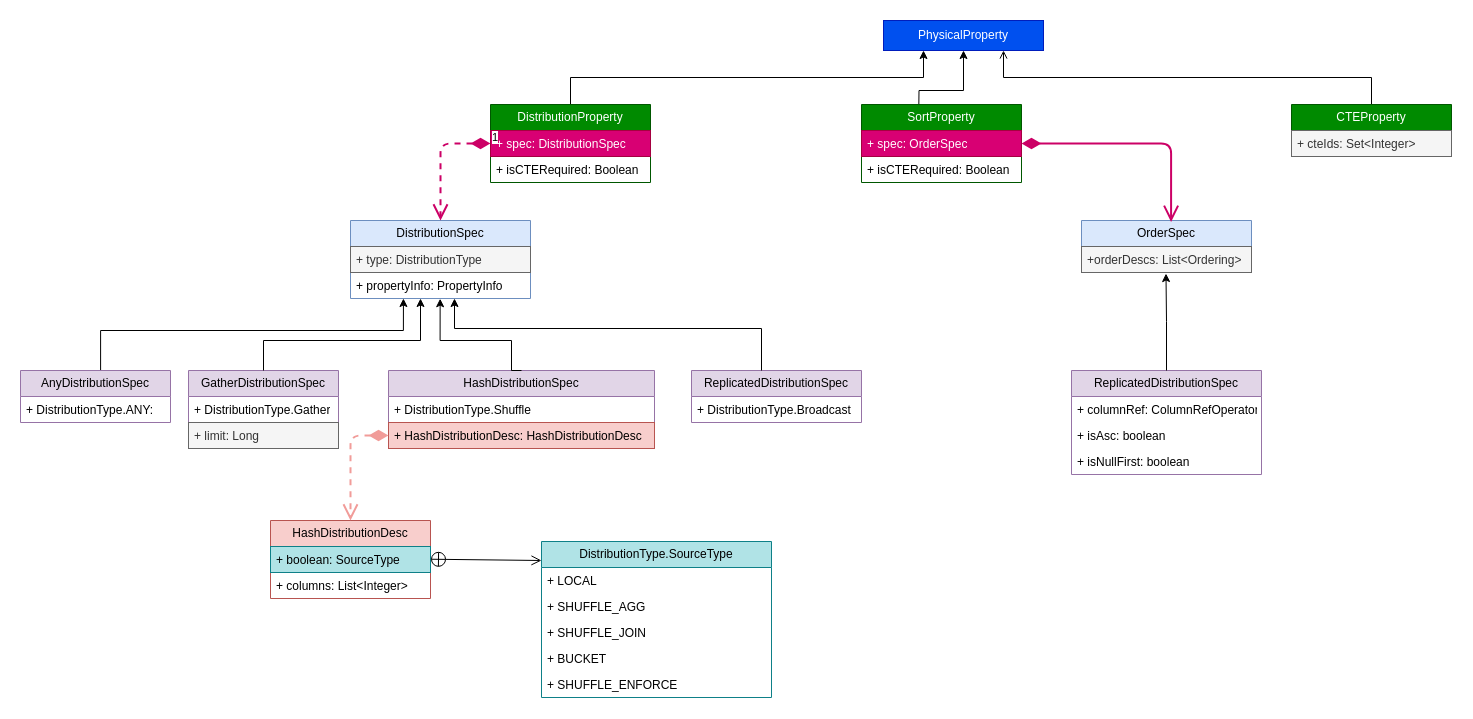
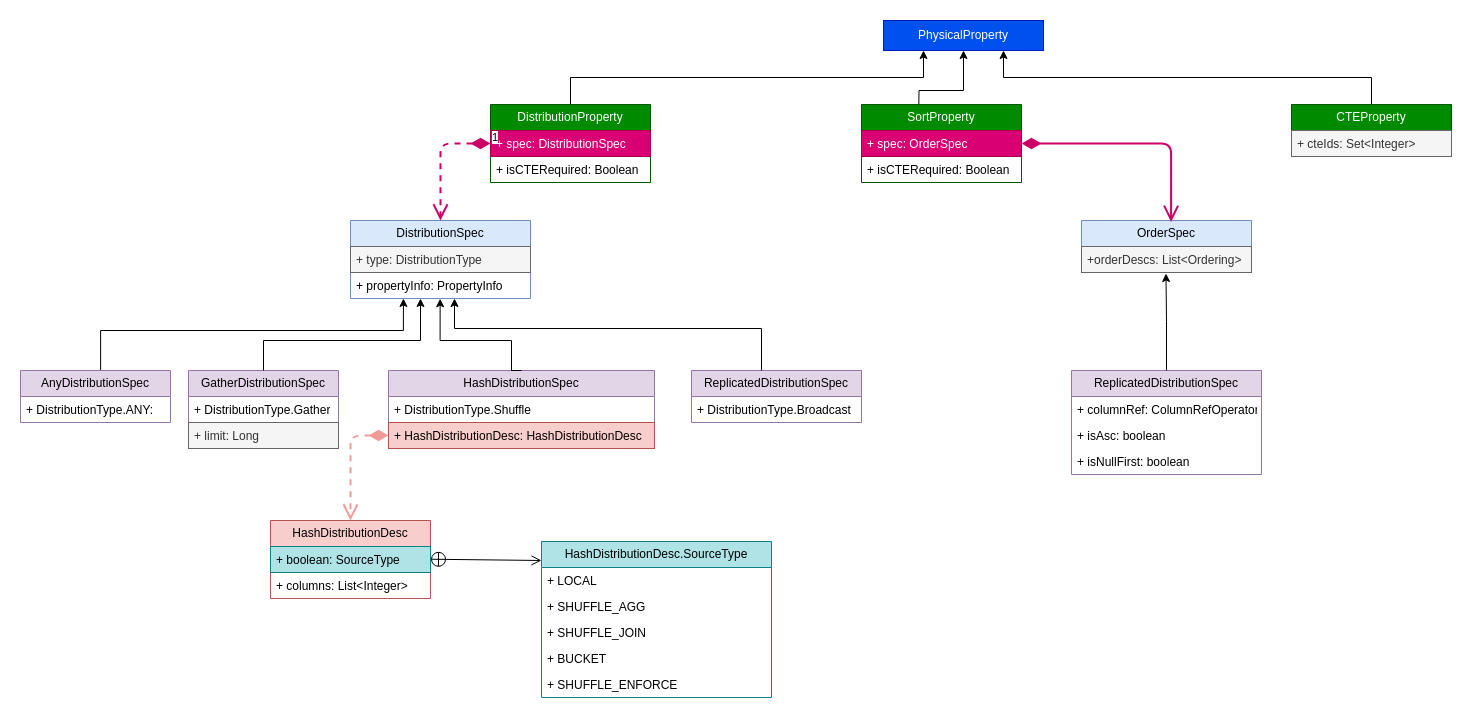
  <mxCell id="0" />
  <mxCell id="1" parent="0" />
  <mxCell id="2" value="DistributionSpec" style="swimlane;fontStyle=0;childLayout=stackLayout;horizontal=1;startSize=26;fillColor=#dae8fc;horizontalStack=0;resizeParent=1;resizeParentMax=0;resizeLast=0;collapsible=1;marginBottom=0;whiteSpace=wrap;html=1;strokeColor=#6c8ebf;" parent="1" vertex="1"><mxGeometry x="350" y="220" width="180" height="78" as="geometry" /></mxCell>
  <mxCell id="3" value="+ type:&amp;nbsp;DistributionType" style="text;strokeColor=#666666;fillColor=#f5f5f5;align=left;verticalAlign=top;spacingLeft=4;spacingRight=4;overflow=hidden;rotatable=0;points=[[0,0.5],[1,0.5]];portConstraint=eastwest;whiteSpace=wrap;html=1;fontColor=#333333;" parent="2" vertex="1"><mxGeometry y="26" width="180" height="26" as="geometry" /></mxCell>
  <mxCell id="4" value="+ propertyInfo: PropertyInfo" style="text;strokeColor=none;fillColor=none;align=left;verticalAlign=top;spacingLeft=4;spacingRight=4;overflow=hidden;rotatable=0;points=[[0,0.5],[1,0.5]];portConstraint=eastwest;whiteSpace=wrap;html=1;" parent="2" vertex="1"><mxGeometry y="52" width="180" height="26" as="geometry" /></mxCell>
  <mxCell id="5" value="AnyDistributionSpec" style="swimlane;fontStyle=0;childLayout=stackLayout;horizontal=1;startSize=26;fillColor=#e1d5e7;horizontalStack=0;resizeParent=1;resizeParentMax=0;resizeLast=0;collapsible=1;marginBottom=0;whiteSpace=wrap;html=1;strokeColor=#9673a6;" parent="1" vertex="1"><mxGeometry x="20" y="370" width="150" height="52" as="geometry" /></mxCell>
  <mxCell id="6" value="+ DistributionType.ANY&lt;span style=&quot;background-color: initial;&quot;&gt;:&lt;/span&gt;" style="text;strokeColor=none;fillColor=none;align=left;verticalAlign=top;spacingLeft=4;spacingRight=4;overflow=hidden;rotatable=0;points=[[0,0.5],[1,0.5]];portConstraint=eastwest;whiteSpace=wrap;html=1;" parent="5" vertex="1"><mxGeometry y="26" width="150" height="26" as="geometry" /></mxCell>
  <mxCell id="7" value="GatherDistributionSpec" style="swimlane;fontStyle=0;childLayout=stackLayout;horizontal=1;startSize=26;fillColor=#e1d5e7;horizontalStack=0;resizeParent=1;resizeParentMax=0;resizeLast=0;collapsible=1;marginBottom=0;whiteSpace=wrap;html=1;strokeColor=#9673a6;" parent="1" vertex="1"><mxGeometry x="188" y="370" width="150" height="78" as="geometry" /></mxCell>
  <mxCell id="8" value="+ DistributionType.Gather" style="text;strokeColor=none;fillColor=none;align=left;verticalAlign=top;spacingLeft=4;spacingRight=4;overflow=hidden;rotatable=0;points=[[0,0.5],[1,0.5]];portConstraint=eastwest;whiteSpace=wrap;html=1;" parent="7" vertex="1"><mxGeometry y="26" width="150" height="26" as="geometry" /></mxCell>
  <mxCell id="9" value="+ limit: Long" style="text;strokeColor=#666666;fillColor=#f5f5f5;align=left;verticalAlign=top;spacingLeft=4;spacingRight=4;overflow=hidden;rotatable=0;points=[[0,0.5],[1,0.5]];portConstraint=eastwest;whiteSpace=wrap;html=1;fontColor=#333333;" parent="7" vertex="1"><mxGeometry y="52" width="150" height="26" as="geometry" /></mxCell>
  <mxCell id="10" value="HashDistributionSpec" style="swimlane;fontStyle=0;childLayout=stackLayout;horizontal=1;startSize=26;fillColor=#e1d5e7;horizontalStack=0;resizeParent=1;resizeParentMax=0;resizeLast=0;collapsible=1;marginBottom=0;whiteSpace=wrap;html=1;strokeColor=#9673a6;" parent="1" vertex="1"><mxGeometry x="388" y="370" width="266" height="78" as="geometry" /></mxCell>
  <mxCell id="11" value="+ DistributionType.Shuffle" style="text;strokeColor=none;fillColor=none;align=left;verticalAlign=top;spacingLeft=4;spacingRight=4;overflow=hidden;rotatable=0;points=[[0,0.5],[1,0.5]];portConstraint=eastwest;whiteSpace=wrap;html=1;" parent="10" vertex="1"><mxGeometry y="26" width="266" height="26" as="geometry" /></mxCell>
  <mxCell id="12" value="+ HashDistributionDesc:&amp;nbsp;HashDistributionDesc" style="text;strokeColor=#b85450;fillColor=#f8cecc;align=left;verticalAlign=top;spacingLeft=4;spacingRight=4;overflow=hidden;rotatable=0;points=[[0,0.5],[1,0.5]];portConstraint=eastwest;whiteSpace=wrap;html=1;" parent="10" vertex="1"><mxGeometry y="52" width="266" height="26" as="geometry" /></mxCell>
  <mxCell id="13" value="ReplicatedDistributionSpec" style="swimlane;fontStyle=0;childLayout=stackLayout;horizontal=1;startSize=26;fillColor=#e1d5e7;horizontalStack=0;resizeParent=1;resizeParentMax=0;resizeLast=0;collapsible=1;marginBottom=0;whiteSpace=wrap;html=1;strokeColor=#9673a6;" parent="1" vertex="1"><mxGeometry x="691" y="370" width="170" height="52" as="geometry" /></mxCell>
  <mxCell id="14" value="+ DistributionType.Broadcast" style="text;strokeColor=none;fillColor=none;align=left;verticalAlign=top;spacingLeft=4;spacingRight=4;overflow=hidden;rotatable=0;points=[[0,0.5],[1,0.5]];portConstraint=eastwest;whiteSpace=wrap;html=1;" parent="13" vertex="1"><mxGeometry y="26" width="170" height="26" as="geometry" /></mxCell>
  <mxCell id="15" style="edgeStyle=orthogonalEdgeStyle;rounded=0;orthogonalLoop=1;jettySize=auto;html=1;exitX=0.534;exitY=-0.009;exitDx=0;exitDy=0;entryX=0.433;entryY=1.013;entryDx=0;entryDy=0;entryPerimeter=0;exitPerimeter=0;" parent="1" source="5" edge="1"><mxGeometry relative="1" as="geometry"><mxPoint x="120" y="369.66" as="sourcePoint" /><mxPoint x="402.94" y="297.998" as="targetPoint" /><Array as="points"><mxPoint x="100" y="330" /><mxPoint x="403" y="330" /></Array></mxGeometry></mxCell>
  <mxCell id="16" style="edgeStyle=orthogonalEdgeStyle;rounded=0;orthogonalLoop=1;jettySize=auto;html=1;exitX=0.5;exitY=0;exitDx=0;exitDy=0;" parent="1" source="7" target="4" edge="1"><mxGeometry relative="1" as="geometry"><Array as="points"><mxPoint x="263" y="340" /><mxPoint x="420" y="340" /></Array></mxGeometry></mxCell>
  <mxCell id="17" style="edgeStyle=orthogonalEdgeStyle;rounded=0;orthogonalLoop=1;jettySize=auto;html=1;exitX=0.5;exitY=0;exitDx=0;exitDy=0;entryX=0.498;entryY=1.008;entryDx=0;entryDy=0;entryPerimeter=0;" parent="1" source="10" target="4" edge="1"><mxGeometry relative="1" as="geometry"><Array as="points"><mxPoint x="511" y="370" /><mxPoint x="511" y="340" /><mxPoint x="440" y="340" /></Array></mxGeometry></mxCell>
  <mxCell id="18" style="edgeStyle=orthogonalEdgeStyle;rounded=0;orthogonalLoop=1;jettySize=auto;html=1;" parent="1" edge="1" source="13"><mxGeometry relative="1" as="geometry"><mxPoint x="745" y="368" as="sourcePoint" /><mxPoint x="454" y="298" as="targetPoint" /><Array as="points"><mxPoint x="761" y="328" /><mxPoint x="454" y="328" /></Array></mxGeometry></mxCell>
  <mxCell id="19" value="HashDistributionDesc" style="swimlane;fontStyle=0;childLayout=stackLayout;horizontal=1;startSize=26;fillColor=#f8cecc;horizontalStack=0;resizeParent=1;resizeParentMax=0;resizeLast=0;collapsible=1;marginBottom=0;whiteSpace=wrap;html=1;strokeColor=#b85450;" parent="1" vertex="1"><mxGeometry x="270" y="520" width="160" height="78" as="geometry" /></mxCell>
  <mxCell id="20" value="+ boolean: SourceType" style="text;strokeColor=#0e8088;fillColor=#b0e3e6;align=left;verticalAlign=top;spacingLeft=4;spacingRight=4;overflow=hidden;rotatable=0;points=[[0,0.5],[1,0.5]];portConstraint=eastwest;whiteSpace=wrap;html=1;" parent="19" vertex="1"><mxGeometry y="26" width="160" height="26" as="geometry" /></mxCell>
  <mxCell id="21" value="+ columns: List&amp;lt;Integer&amp;gt;" style="text;strokeColor=none;fillColor=none;align=left;verticalAlign=top;spacingLeft=4;spacingRight=4;overflow=hidden;rotatable=0;points=[[0,0.5],[1,0.5]];portConstraint=eastwest;whiteSpace=wrap;html=1;" parent="19" vertex="1"><mxGeometry y="52" width="160" height="26" as="geometry" /></mxCell>
- <mxCell id="22" value="DistributionType.SourceType" style="swimlane;fontStyle=0;childLayout=stackLayout;horizontal=1;startSize=26;fillColor=#b0e3e6;horizontalStack=0;resizeParent=1;resizeParentMax=0;resizeLast=0;collapsible=1;marginBottom=0;whiteSpace=wrap;html=1;strokeColor=#0e8088;" parent="1" vertex="1"><mxGeometry x="541" y="541" width="230" height="156" as="geometry" /></mxCell>
+ <mxCell id="22" value="HashDistributionDesc.SourceType" style="swimlane;fontStyle=0;childLayout=stackLayout;horizontal=1;startSize=26;fillColor=#b0e3e6;horizontalStack=0;resizeParent=1;resizeParentMax=0;resizeLast=0;collapsible=1;marginBottom=0;whiteSpace=wrap;html=1;strokeColor=#0e8088;" parent="1" vertex="1"><mxGeometry x="541" y="541" width="230" height="156" as="geometry" /></mxCell>
  <mxCell id="23" value="+ LOCAL" style="text;strokeColor=none;fillColor=none;align=left;verticalAlign=top;spacingLeft=4;spacingRight=4;overflow=hidden;rotatable=0;points=[[0,0.5],[1,0.5]];portConstraint=eastwest;whiteSpace=wrap;html=1;" parent="22" vertex="1"><mxGeometry y="26" width="230" height="26" as="geometry" /></mxCell>
  <mxCell id="24" value="+ SHUFFLE_AGG" style="text;strokeColor=none;fillColor=none;align=left;verticalAlign=top;spacingLeft=4;spacingRight=4;overflow=hidden;rotatable=0;points=[[0,0.5],[1,0.5]];portConstraint=eastwest;whiteSpace=wrap;html=1;" parent="22" vertex="1"><mxGeometry y="52" width="230" height="26" as="geometry" /></mxCell>
  <mxCell id="25" value="+ SHUFFLE_JOIN" style="text;strokeColor=none;fillColor=none;align=left;verticalAlign=top;spacingLeft=4;spacingRight=4;overflow=hidden;rotatable=0;points=[[0,0.5],[1,0.5]];portConstraint=eastwest;whiteSpace=wrap;html=1;" parent="22" vertex="1"><mxGeometry y="78" width="230" height="26" as="geometry" /></mxCell>
  <mxCell id="26" value="+ BUCKET" style="text;strokeColor=none;fillColor=none;align=left;verticalAlign=top;spacingLeft=4;spacingRight=4;overflow=hidden;rotatable=0;points=[[0,0.5],[1,0.5]];portConstraint=eastwest;whiteSpace=wrap;html=1;" parent="22" vertex="1"><mxGeometry y="104" width="230" height="26" as="geometry" /></mxCell>
  <mxCell id="27" value="+ SHUFFLE_ENFORCE" style="text;strokeColor=none;fillColor=none;align=left;verticalAlign=top;spacingLeft=4;spacingRight=4;overflow=hidden;rotatable=0;points=[[0,0.5],[1,0.5]];portConstraint=eastwest;whiteSpace=wrap;html=1;" parent="22" vertex="1"><mxGeometry y="130" width="230" height="26" as="geometry" /></mxCell>
  <mxCell id="28" style="edgeStyle=orthogonalEdgeStyle;rounded=0;orthogonalLoop=1;jettySize=auto;html=1;exitX=0.5;exitY=0;exitDx=0;exitDy=0;entryX=0.25;entryY=1;entryDx=0;entryDy=0;" edge="1" parent="1" source="29" target="32"><mxGeometry relative="1" as="geometry" /></mxCell>
  <mxCell id="29" value="DistributionProperty" style="swimlane;fontStyle=0;childLayout=stackLayout;horizontal=1;startSize=26;fillColor=#008a00;horizontalStack=0;resizeParent=1;resizeParentMax=0;resizeLast=0;collapsible=1;marginBottom=0;whiteSpace=wrap;html=1;strokeColor=#005700;fontColor=#ffffff;" vertex="1" parent="1"><mxGeometry x="490" y="104" width="160" height="78" as="geometry" /></mxCell>
  <mxCell id="30" value="+&amp;nbsp;spec&lt;span style=&quot;background-color: initial;&quot;&gt;:&amp;nbsp;&lt;/span&gt;DistributionSpec" style="text;strokeColor=#A50040;fillColor=#d80073;align=left;verticalAlign=top;spacingLeft=4;spacingRight=4;overflow=hidden;rotatable=0;points=[[0,0.5],[1,0.5]];portConstraint=eastwest;whiteSpace=wrap;html=1;fontColor=#ffffff;" vertex="1" parent="29"><mxGeometry y="26" width="160" height="26" as="geometry" /></mxCell>
  <mxCell id="31" value="+&amp;nbsp;isCTERequired&lt;span style=&quot;background-color: initial;&quot;&gt;: Boolean&lt;/span&gt;" style="text;strokeColor=none;fillColor=none;align=left;verticalAlign=top;spacingLeft=4;spacingRight=4;overflow=hidden;rotatable=0;points=[[0,0.5],[1,0.5]];portConstraint=eastwest;whiteSpace=wrap;html=1;" vertex="1" parent="29"><mxGeometry y="52" width="160" height="26" as="geometry" /></mxCell>
  <mxCell id="32" value="PhysicalProperty" style="html=1;whiteSpace=wrap;fillColor=#0050ef;strokeColor=#001DBC;fontColor=#ffffff;" vertex="1" parent="1"><mxGeometry x="883" y="20" width="160" height="30" as="geometry" /></mxCell>
  <mxCell id="33" style="edgeStyle=orthogonalEdgeStyle;rounded=0;orthogonalLoop=1;jettySize=auto;html=1;exitX=0.5;exitY=0;exitDx=0;exitDy=0;entryX=0.5;entryY=1;entryDx=0;entryDy=0;" edge="1" parent="1" target="32"><mxGeometry relative="1" as="geometry"><mxPoint x="918" y="130" as="sourcePoint" /></mxGeometry></mxCell>
  <mxCell id="34" value="SortProperty" style="swimlane;fontStyle=0;childLayout=stackLayout;horizontal=1;startSize=26;fillColor=#008a00;horizontalStack=0;resizeParent=1;resizeParentMax=0;resizeLast=0;collapsible=1;marginBottom=0;whiteSpace=wrap;html=1;strokeColor=#005700;fontColor=#ffffff;" vertex="1" parent="1"><mxGeometry x="861" y="104" width="160" height="78" as="geometry" /></mxCell>
  <mxCell id="35" value="+&amp;nbsp;spec&lt;span style=&quot;background-color: initial;&quot;&gt;: OrderSpec&lt;/span&gt;" style="text;strokeColor=#A50040;fillColor=#d80073;align=left;verticalAlign=top;spacingLeft=4;spacingRight=4;overflow=hidden;rotatable=0;points=[[0,0.5],[1,0.5]];portConstraint=eastwest;whiteSpace=wrap;html=1;fontColor=#ffffff;" vertex="1" parent="34"><mxGeometry y="26" width="160" height="26" as="geometry" /></mxCell>
  <mxCell id="36" value="+&amp;nbsp;isCTERequired&lt;span style=&quot;background-color: initial;&quot;&gt;: Boolean&lt;/span&gt;" style="text;strokeColor=none;fillColor=none;align=left;verticalAlign=top;spacingLeft=4;spacingRight=4;overflow=hidden;rotatable=0;points=[[0,0.5],[1,0.5]];portConstraint=eastwest;whiteSpace=wrap;html=1;" vertex="1" parent="34"><mxGeometry y="52" width="160" height="26" as="geometry" /></mxCell>
- <mxCell id="37" style="edgeStyle=orthogonalEdgeStyle;rounded=0;orthogonalLoop=1;jettySize=auto;html=1;exitX=0.5;exitY=0;exitDx=0;exitDy=0;entryX=0.75;entryY=1;entryDx=0;entryDy=0;endArrow=open;" edge="1" parent="1" source="38" target="32"><mxGeometry relative="1" as="geometry" /></mxCell>
+ <mxCell id="37" style="edgeStyle=orthogonalEdgeStyle;rounded=0;orthogonalLoop=1;jettySize=auto;html=1;exitX=0.5;exitY=0;exitDx=0;exitDy=0;entryX=0.75;entryY=1;entryDx=0;entryDy=0;" edge="1" parent="1" source="38" target="32"><mxGeometry relative="1" as="geometry" /></mxCell>
  <mxCell id="38" value="CTEProperty" style="swimlane;fontStyle=0;childLayout=stackLayout;horizontal=1;startSize=26;fillColor=#008a00;horizontalStack=0;resizeParent=1;resizeParentMax=0;resizeLast=0;collapsible=1;marginBottom=0;whiteSpace=wrap;html=1;strokeColor=#005700;fontColor=#ffffff;" vertex="1" parent="1"><mxGeometry x="1291" y="104" width="160" height="52" as="geometry" /></mxCell>
  <mxCell id="39" value="+&amp;nbsp;cteIds&lt;span style=&quot;background-color: initial;&quot;&gt;: Set&amp;lt;&lt;/span&gt;Integer&amp;gt;" style="text;strokeColor=#666666;fillColor=#f5f5f5;align=left;verticalAlign=top;spacingLeft=4;spacingRight=4;overflow=hidden;rotatable=0;points=[[0,0.5],[1,0.5]];portConstraint=eastwest;whiteSpace=wrap;html=1;fontColor=#333333;" vertex="1" parent="38"><mxGeometry y="26" width="160" height="26" as="geometry" /></mxCell>
  <mxCell id="40" value="" style="endArrow=open;html=1;endSize=12;startArrow=diamondThin;startSize=14;startFill=1;edgeStyle=orthogonalEdgeStyle;align=left;verticalAlign=bottom;rounded=1;exitX=0;exitY=0.5;exitDx=0;exitDy=0;dashed=1;strokeColor=#F19C99;strokeWidth=2;" edge="1" parent="1" source="12"><mxGeometry x="-1" y="3" relative="1" as="geometry"><mxPoint x="338" y="490" as="sourcePoint" /><mxPoint x="350" y="520" as="targetPoint" /><Array as="points"><mxPoint x="350" y="435" /></Array></mxGeometry></mxCell>
  <mxCell id="41" value="OrderSpec" style="swimlane;fontStyle=0;childLayout=stackLayout;horizontal=1;startSize=26;fillColor=#dae8fc;horizontalStack=0;resizeParent=1;resizeParentMax=0;resizeLast=0;collapsible=1;marginBottom=0;whiteSpace=wrap;html=1;strokeColor=#6c8ebf;" vertex="1" parent="1"><mxGeometry x="1081" y="220" width="170" height="52" as="geometry" /></mxCell>
  <mxCell id="42" value="+orderDescs: List&amp;lt;Ordering&amp;gt;" style="text;strokeColor=#666666;fillColor=#f5f5f5;align=left;verticalAlign=top;spacingLeft=4;spacingRight=4;overflow=hidden;rotatable=0;points=[[0,0.5],[1,0.5]];portConstraint=eastwest;whiteSpace=wrap;html=1;fontColor=#333333;" vertex="1" parent="41"><mxGeometry y="26" width="170" height="26" as="geometry" /></mxCell>
  <mxCell id="43" value="ReplicatedDistributionSpec" style="swimlane;fontStyle=0;childLayout=stackLayout;horizontal=1;startSize=26;fillColor=#e1d5e7;horizontalStack=0;resizeParent=1;resizeParentMax=0;resizeLast=0;collapsible=1;marginBottom=0;whiteSpace=wrap;html=1;strokeColor=#9673a6;" vertex="1" parent="1"><mxGeometry x="1071" y="370" width="190" height="104" as="geometry" /></mxCell>
  <mxCell id="44" value="+&amp;nbsp;columnRef:&amp;nbsp;ColumnRefOperator" style="text;strokeColor=none;fillColor=none;align=left;verticalAlign=top;spacingLeft=4;spacingRight=4;overflow=hidden;rotatable=0;points=[[0,0.5],[1,0.5]];portConstraint=eastwest;whiteSpace=wrap;html=1;" vertex="1" parent="43"><mxGeometry y="26" width="190" height="26" as="geometry" /></mxCell>
  <mxCell id="45" value="+&amp;nbsp;isAsc&lt;span style=&quot;background-color: initial;&quot;&gt;:&amp;nbsp;&lt;/span&gt;boolean" style="text;strokeColor=none;fillColor=none;align=left;verticalAlign=top;spacingLeft=4;spacingRight=4;overflow=hidden;rotatable=0;points=[[0,0.5],[1,0.5]];portConstraint=eastwest;whiteSpace=wrap;html=1;" vertex="1" parent="43"><mxGeometry y="52" width="190" height="26" as="geometry" /></mxCell>
  <mxCell id="46" value="+&amp;nbsp;isNullFirst&lt;span style=&quot;background-color: initial;&quot;&gt;:&amp;nbsp;&lt;/span&gt;boolean" style="text;strokeColor=none;fillColor=none;align=left;verticalAlign=top;spacingLeft=4;spacingRight=4;overflow=hidden;rotatable=0;points=[[0,0.5],[1,0.5]];portConstraint=eastwest;whiteSpace=wrap;html=1;" vertex="1" parent="43"><mxGeometry y="78" width="190" height="26" as="geometry" /></mxCell>
  <mxCell id="47" style="edgeStyle=orthogonalEdgeStyle;rounded=0;orthogonalLoop=1;jettySize=auto;html=1;exitX=0.5;exitY=0;exitDx=0;exitDy=0;entryX=0.497;entryY=1.04;entryDx=0;entryDy=0;entryPerimeter=0;" edge="1" parent="1" source="43" target="42"><mxGeometry relative="1" as="geometry" /></mxCell>
  <mxCell id="48" value="" style="endArrow=open;html=1;endSize=12;startArrow=diamondThin;startSize=14;startFill=1;edgeStyle=orthogonalEdgeStyle;align=left;verticalAlign=bottom;rounded=1;entryX=0.527;entryY=0.027;entryDx=0;entryDy=0;entryPerimeter=0;dashed=0;exitX=1;exitY=0.5;exitDx=0;exitDy=0;strokeWidth=2;strokeColor=#CC0066;" edge="1" parent="1" source="34" target="41"><mxGeometry x="-1" y="3" relative="1" as="geometry"><mxPoint x="1021" y="169" as="sourcePoint" /><mxPoint x="1181" y="168.5" as="targetPoint" /></mxGeometry></mxCell>
  <mxCell id="49" value="1" style="endArrow=open;html=1;endSize=12;startArrow=diamondThin;startSize=14;startFill=1;edgeStyle=orthogonalEdgeStyle;align=left;verticalAlign=bottom;rounded=1;entryX=0.5;entryY=0;entryDx=0;entryDy=0;dashed=1;strokeWidth=2;strokeColor=#CC0066;" edge="1" parent="1" source="30" target="2"><mxGeometry x="-1" y="3" relative="1" as="geometry"><mxPoint x="391" y="182" as="sourcePoint" /><mxPoint x="551" y="182" as="targetPoint" /></mxGeometry></mxCell>
  <mxCell id="50" value="" style="endArrow=open;startArrow=circlePlus;endFill=0;startFill=0;endSize=8;html=1;rounded=0;" edge="1" parent="1"><mxGeometry width="160" relative="1" as="geometry"><mxPoint x="430" y="558.73" as="sourcePoint" /><mxPoint x="541" y="560" as="targetPoint" /></mxGeometry></mxCell>
